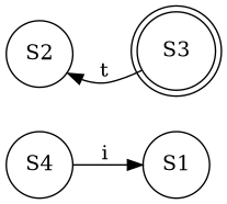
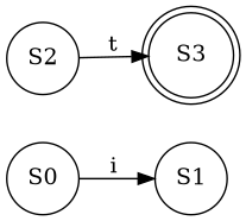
  digraph {
    forcelabels=true
    rankdir=LR
    node [shape=circle]
-   n1 [label=S4]
+   n1 [label=S0]
    n2 [label=S1]
    n3 [label=S2]
    n4 [label=S3 shape=doublecircle]
    n1 -> n2 [label=i]
-   n4 -> n3 [label=t]
+   n3 -> n4 [label=t]
  }
